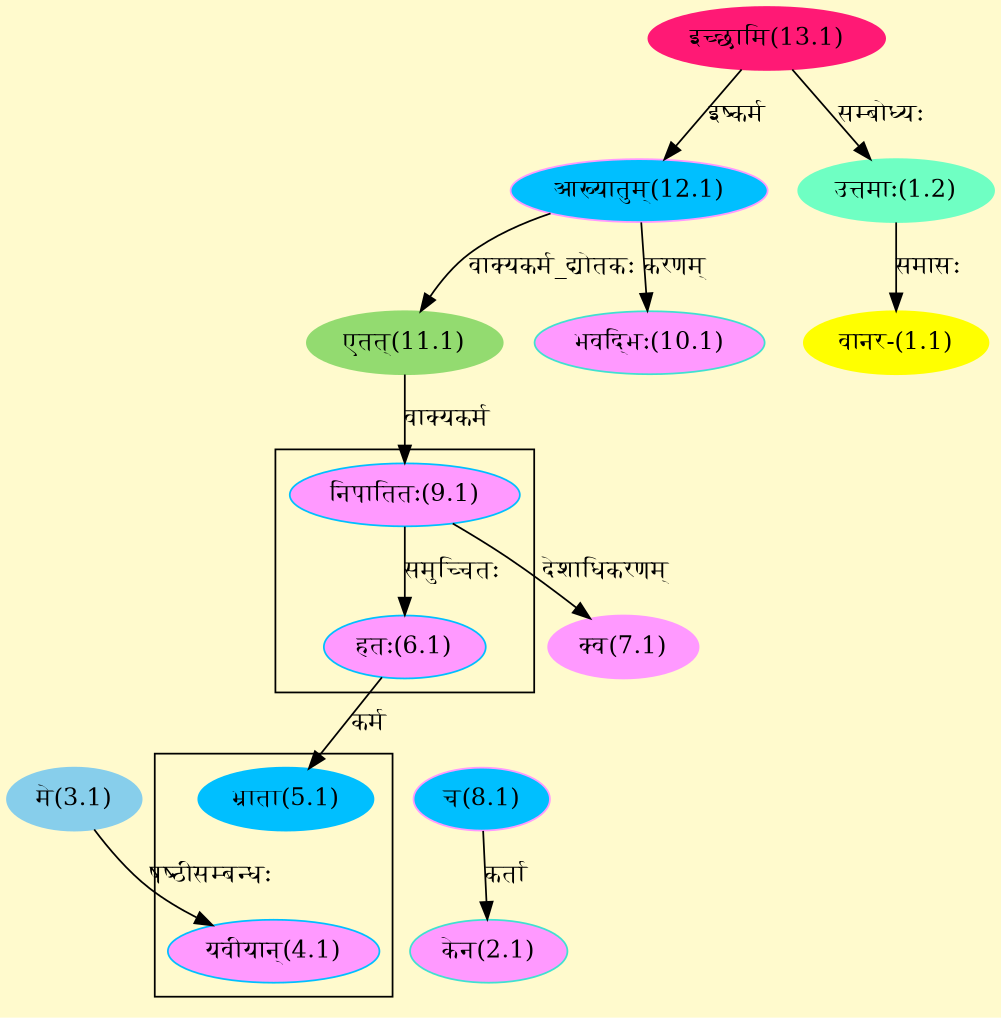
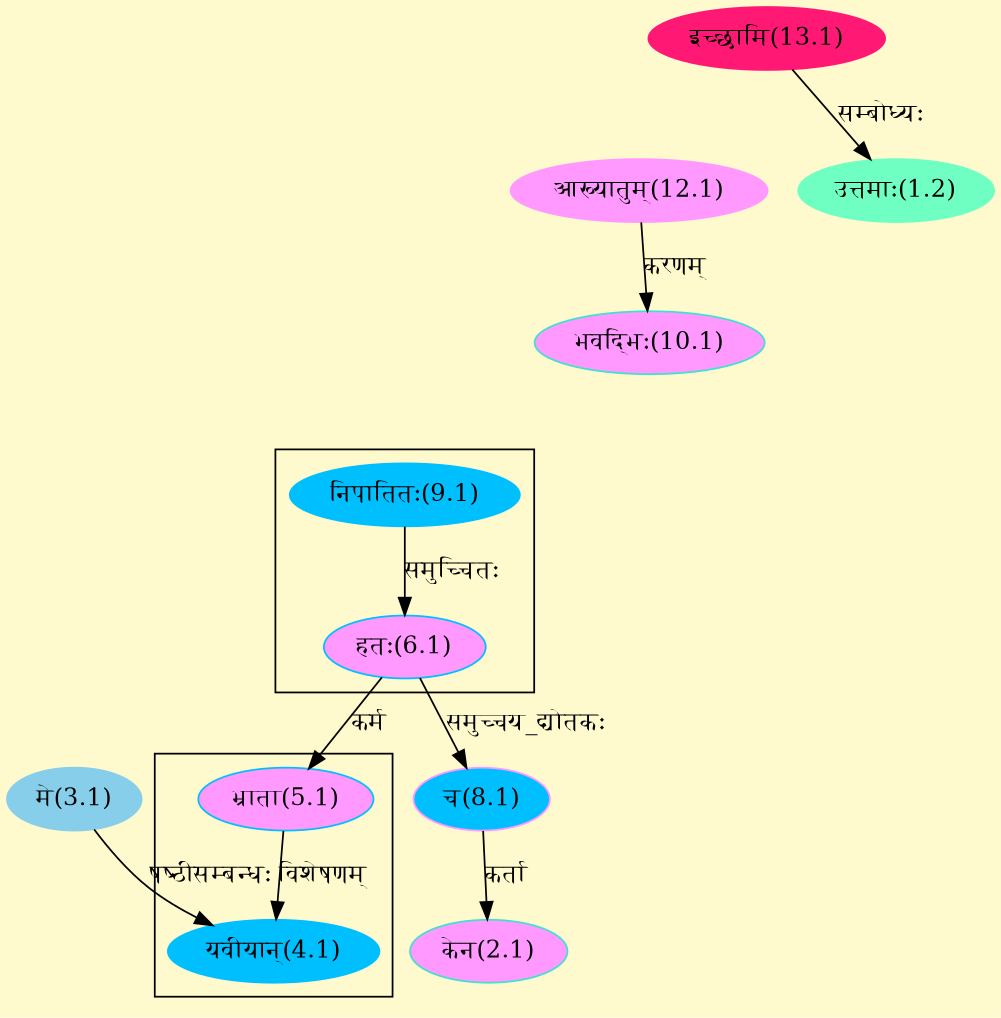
  digraph {
    bgcolor=lemonchiffon1
    compound=true
    rankdir=BT
    node [color="#00BFFF" style=filled]
    edge [dir=back]
-   n1 [label="यवीयान्(4.1)" fillcolor="#FF99FF"]
-   n2 [label="भ्राता(5.1)"]
+   n1 [label="यवीयान्(4.1)"]
+   n2 [label="भ्राता(5.1)" fillcolor="#FF99FF"]
    n3 [fillcolor="#FF99FF" label="हतः(6.1)"]
-   n4 [label="निपातितः(9.1)" fillcolor="#FF99FF"]
+   n4 [label="निपातितः(9.1)"]
    n5 [color="#87CEEB" label="मे(3.1)"]
-   n6 [color="#93DB70" label="एतत्(11.1)"]
-   n7 [color="#FF99FF" label="आख्यातुम्(12.1)" fillcolor="#00BFFF"]
-   n8 [color="#FFFF00" label="वानर-(1.1)"]
+   n7 [color="#FF99FF" label="आख्यातुम्(12.1)"]
    n9 [color="#6FFFC3" label="उत्तमाः(1.2)"]
    n10 [color="#FF1975" label="इच्छामि(13.1)"]
    n11 [color="#40E0D0" fillcolor="#FF99FF" label="केन(2.1)"]
    n12 [color="#FF99FF" fillcolor="#00BFFF" label="च(8.1)"]
-   n13 [color="#FF99FF" label="क्व(7.1)"]
    n14 [color="#40E0D0" fillcolor="#FF99FF" label="भवद्भिः(10.1)"]
    subgraph cluster_1 {
      n1
      n2
    }
    subgraph cluster_2 {
      n3
      n4
    }
+   n1 -> n2 [label="विशेषणम्"]
    n1 -> n5 [label="षष्ठीसम्बन्धः"]
    n2 -> n3 [label="कर्म"]
    n3 -> n4 [label="समुच्चितः"]
-   n4 -> n6 [label="वाक्यकर्म"]
-   n6 -> n7 [label="वाक्यकर्म_द्योतकः"]
-   n7 -> n10 [label="इष्कर्म"]
-   n8 -> n9 [label="समासः"]
    n9 -> n10 [label="सम्बोध्यः"]
    n11 -> n12 [label="कर्ता"]
-   n13 -> n4 [label="देशाधिकरणम्"]
+   n12 -> n3 [label="समुच्चय_द्योतकः"]
    n14 -> n7 [label="करणम्"]
  }
